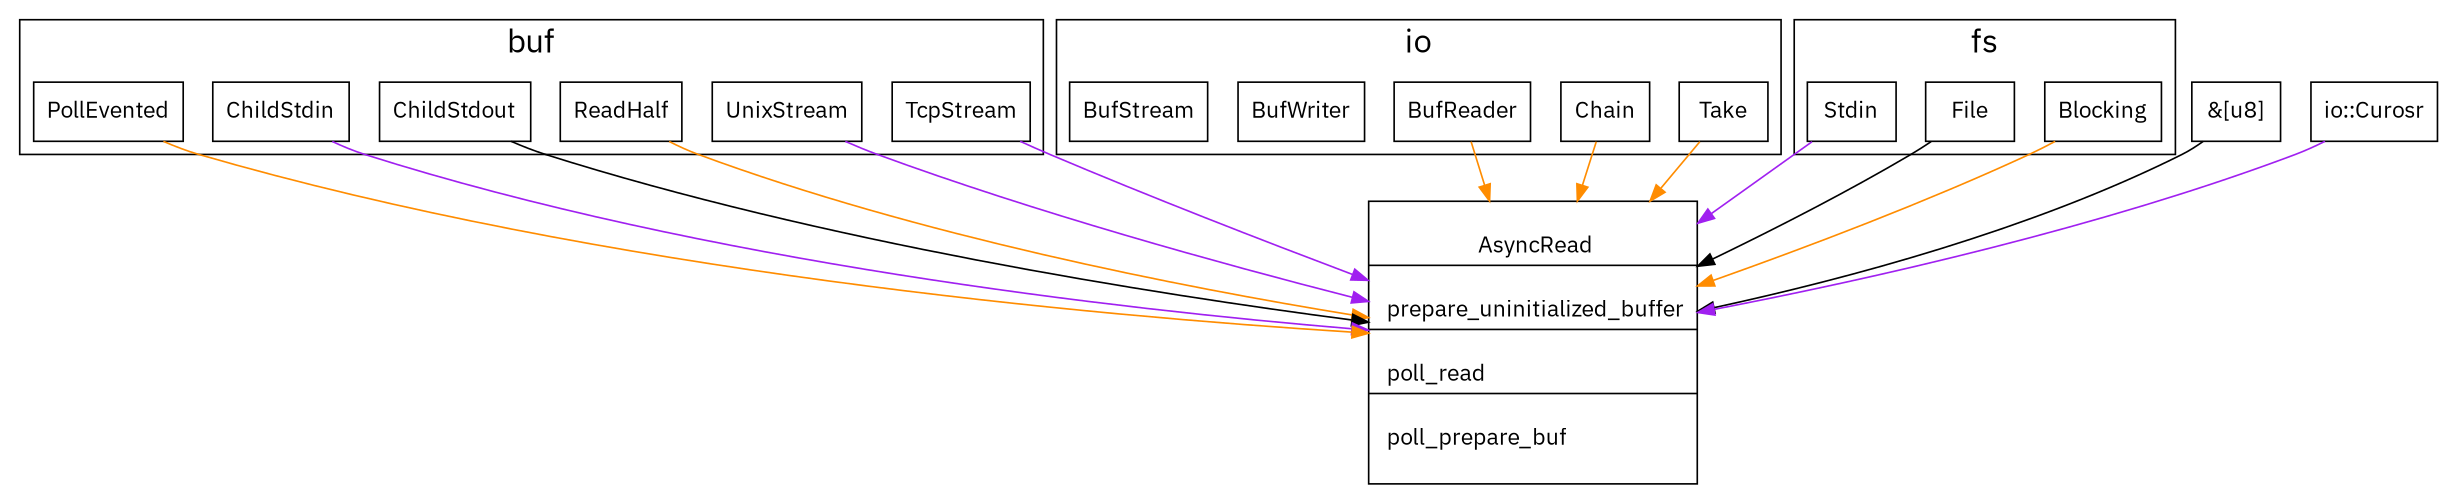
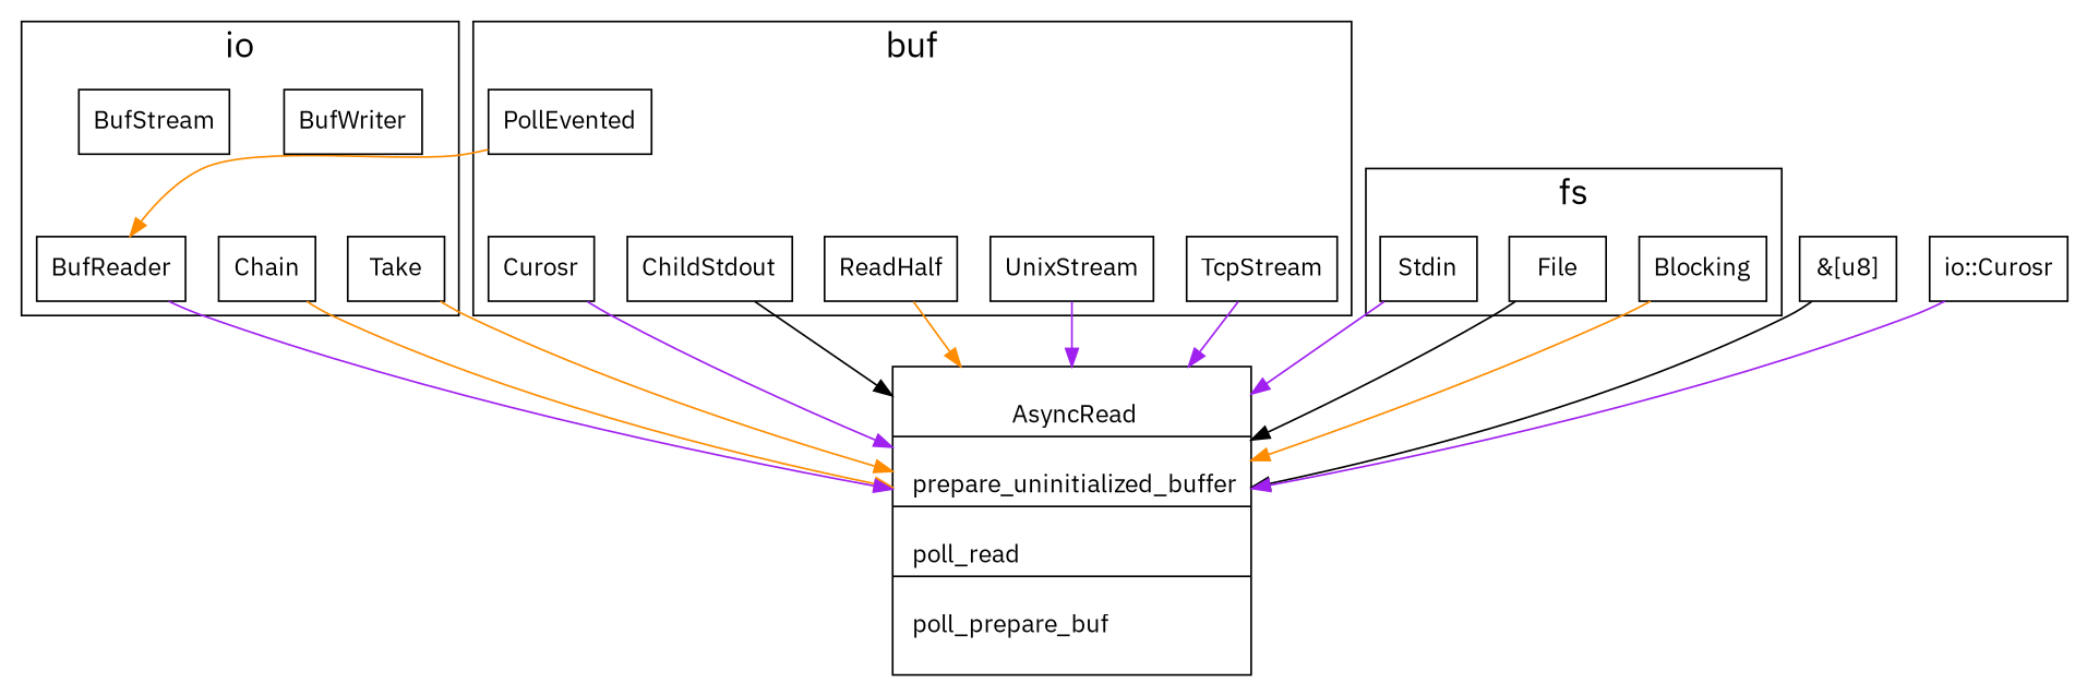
  digraph {
    fontname="IBM Plex Sans"
    newrank=true
    rankdir=TD
    node [fontname="IBM Plex Sans" shape=box]
    edge [color=darkorange fontname="IBM Plex Sans"]
    TcpStream
    UnixStream
    ReadHalf
    ChildStdout
-   ChildStdin
+   ChildStdin [label=Curosr]
    PollEvented
    Take
    Chain
    BufReader
    BufWriter
    BufStream
    Blocking
    File
    Stdin
    n15 [label="{\n    AsyncRead|\n    prepare_uninitialized_buffer\l|\n    poll_read\l|\n    poll_prepare_buf\l\n    }" shape=record]
    n16 [label="&[u8]"]
    n17 [label="io::Curosr"]
    subgraph cluster_1 {
      fontsize=20
      label=buf
      TcpStream
      UnixStream
      ReadHalf
      ChildStdout
      ChildStdin
      PollEvented
    }
    subgraph cluster_2 {
      fontsize=20
      label=io
      Take
      Chain
      BufReader
      BufWriter
      BufStream
    }
    subgraph cluster_3 {
      fontsize=20
      label=fs
      Blocking
      File
      Stdin
    }
    TcpStream -> n15 [color=purple]
    UnixStream -> n15 [color=purple]
    ReadHalf -> n15
    ChildStdout -> n15 [color=black]
    ChildStdin -> n15 [color=purple]
-   PollEvented -> n15
+   PollEvented -> BufReader
    Take -> n15
    Chain -> n15
-   BufReader -> n15
+   BufReader -> n15 [color=purple]
    Blocking -> n15
    File -> n15 [color=black]
    Stdin -> n15 [color=purple]
    n16 -> n15 [color=black]
    n17 -> n15 [color=purple]
  }
